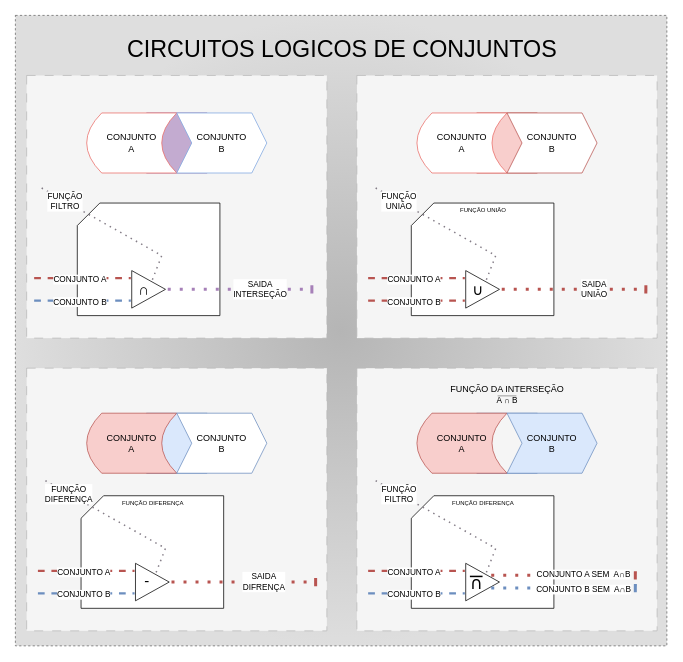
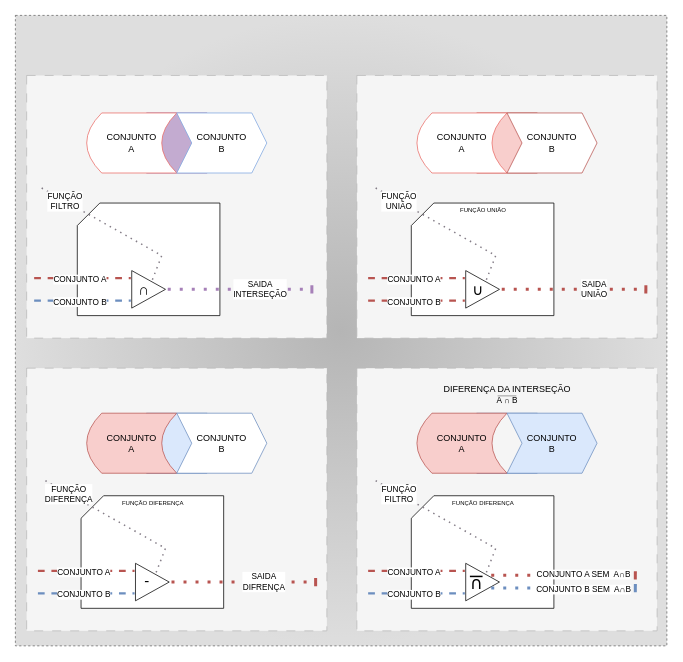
  <mxCell id="0" />
  <mxCell id="1" parent="0" />
  <mxCell id="2" value="" style="rounded=0;whiteSpace=wrap;html=1;dashed=1;fillColor=#B5B5B5;strokeColor=#666666;gradientColor=#DEDEDE;gradientDirection=radial;" vertex="1" parent="1"><mxGeometry width="868" height="840" as="geometry" x="20" y="20" /></mxCell>
- <mxCell id="3" value="CIRCUITOS LOGICOS DE CONJUNTOS" style="text;html=1;align=center;verticalAlign=middle;resizable=0;points=[];autosize=1;strokeColor=none;fillColor=none;fontSize=31;" vertex="1" parent="1"><mxGeometry x="160" y="40" width="590" height="50" as="geometry" /></mxCell>
  <mxCell id="4" value="" style="rounded=0;whiteSpace=wrap;html=1;fillColor=#f5f5f5;dashed=1;dashPattern=12 12;fontColor=#333333;strokeColor=#B8B8B8;" vertex="1" parent="1"><mxGeometry x="35" y="100" width="400" height="350" as="geometry" /></mxCell>
  <mxCell id="5" value="" style="whiteSpace=wrap;html=1;aspect=fixed;fillColor=#C3ABD0;strokeColor=#9673a6;" vertex="1" parent="1"><mxGeometry x="195" y="150" width="80" height="80" as="geometry" /></mxCell>
  <mxCell id="6" value="CONJUNTO&lt;br&gt;A" style="shape=dataStorage;whiteSpace=wrap;html=1;fixedSize=1;strokeColor=#EA6B66;" vertex="1" parent="1"><mxGeometry x="115" y="150" width="120" height="80" as="geometry" /></mxCell>
  <mxCell id="7" value="CONJUNTO&lt;br&gt;B" style="shape=step;perimeter=stepPerimeter;whiteSpace=wrap;html=1;fixedSize=1;strokeColor=#7EA6E0;" vertex="1" parent="1"><mxGeometry x="235" y="150" width="120" height="80" as="geometry" /></mxCell>
  <mxCell id="8" value="" style="shape=card;whiteSpace=wrap;html=1;" vertex="1" parent="1"><mxGeometry x="102.5" y="270" width="190" height="150" as="geometry" /></mxCell>
  <mxCell id="9" value="" style="endArrow=none;dashed=1;html=1;rounded=0;fillColor=#f8cecc;strokeColor=#b85450;strokeWidth=3;" edge="1" parent="1"><mxGeometry width="50" height="50" relative="1" as="geometry"><mxPoint x="45" y="370" as="sourcePoint" /><mxPoint x="173.8" y="370" as="targetPoint" /></mxGeometry></mxCell>
  <mxCell id="10" value="CONJUNTO A" style="edgeLabel;html=1;align=center;verticalAlign=middle;resizable=0;points=[];labelBackgroundColor=default;" vertex="1" connectable="0" parent="9"><mxGeometry x="-0.429" y="-1" relative="1" as="geometry"><mxPoint x="23" as="offset" /></mxGeometry></mxCell>
  <mxCell id="11" value="" style="endArrow=none;dashed=1;html=1;rounded=0;fillColor=#dae8fc;strokeColor=#6c8ebf;strokeWidth=3;" edge="1" parent="1"><mxGeometry width="50" height="50" relative="1" as="geometry"><mxPoint x="45" y="400" as="sourcePoint" /><mxPoint x="173.8" y="400" as="targetPoint" /></mxGeometry></mxCell>
  <mxCell id="12" value="CONJUNTO B" style="edgeLabel;html=1;align=center;verticalAlign=middle;resizable=0;points=[];labelBackgroundColor=default;" vertex="1" connectable="0" parent="11"><mxGeometry x="-0.429" y="-1" relative="1" as="geometry"><mxPoint x="23" as="offset" /></mxGeometry></mxCell>
  <mxCell id="13" value="" style="triangle;whiteSpace=wrap;html=1;" vertex="1" parent="1"><mxGeometry x="175" y="360" width="45" height="50" as="geometry" /></mxCell>
  <mxCell id="14" value="" style="endArrow=none;dashed=1;html=1;dashPattern=1 3;strokeWidth=2;rounded=0;strokeColor=#847D87;" edge="1" parent="1" target="13"><mxGeometry width="50" height="50" relative="1" as="geometry"><mxPoint x="55" y="250" as="sourcePoint" /><mxPoint x="145" y="320" as="targetPoint" /><Array as="points"><mxPoint x="215" y="340" /></Array></mxGeometry></mxCell>
  <mxCell id="15" value="FUNÇÃO&lt;br&gt;FILTRO" style="edgeLabel;html=1;align=center;verticalAlign=middle;resizable=0;points=[];labelBackgroundColor=default;" vertex="1" connectable="0" parent="14"><mxGeometry x="-0.895" y="1" relative="1" as="geometry"><mxPoint x="20" y="12" as="offset" /></mxGeometry></mxCell>
  <mxCell id="16" value="" style="endArrow=baseDash;dashed=1;html=1;dashPattern=1 3;strokeWidth=4;rounded=0;endFill=0;strokeColor=#A680B8;" edge="1" parent="1"><mxGeometry width="50" height="50" relative="1" as="geometry"><mxPoint x="223" y="384.8" as="sourcePoint" /><mxPoint x="415" y="385" as="targetPoint" /></mxGeometry></mxCell>
  <mxCell id="17" value="SAIDA&lt;br&gt;INTERSEÇÃO" style="edgeLabel;html=1;align=center;verticalAlign=middle;resizable=0;points=[];labelBackgroundColor=default;spacing=16;" vertex="1" connectable="0" parent="16"><mxGeometry x="0.47" y="1" relative="1" as="geometry"><mxPoint x="-19" y="1" as="offset" /></mxGeometry></mxCell>
  <mxCell id="18" value="" style="rounded=0;whiteSpace=wrap;html=1;fillColor=#f5f5f5;dashed=1;dashPattern=12 12;fontColor=#333333;strokeColor=#B8B8B8;" vertex="1" parent="1"><mxGeometry x="475" y="100" width="400" height="350" as="geometry" /></mxCell>
  <mxCell id="19" value="" style="whiteSpace=wrap;html=1;aspect=fixed;fillColor=#f8cecc;strokeColor=#b85450;" vertex="1" parent="1"><mxGeometry x="635" y="150" width="80" height="80" as="geometry" /></mxCell>
  <mxCell id="20" value="CONJUNTO&lt;br&gt;A" style="shape=dataStorage;whiteSpace=wrap;html=1;fixedSize=1;strokeColor=#EA6B66;" vertex="1" parent="1"><mxGeometry x="555" y="150" width="120" height="80" as="geometry" /></mxCell>
  <mxCell id="21" value="CONJUNTO&lt;br&gt;B" style="shape=step;perimeter=stepPerimeter;whiteSpace=wrap;html=1;fixedSize=1;strokeColor=#b85450;fillColor=default;" vertex="1" parent="1"><mxGeometry x="675" y="150" width="120" height="80" as="geometry" /></mxCell>
  <mxCell id="22" value="" style="shape=card;whiteSpace=wrap;html=1;" vertex="1" parent="1"><mxGeometry x="547.5" y="270" width="190" height="150" as="geometry" /></mxCell>
  <mxCell id="23" value="" style="endArrow=none;dashed=1;html=1;rounded=0;fillColor=#f8cecc;strokeColor=#b85450;strokeWidth=3;" edge="1" parent="1"><mxGeometry width="50" height="50" relative="1" as="geometry"><mxPoint x="490" y="370" as="sourcePoint" /><mxPoint x="618.8" y="370" as="targetPoint" /></mxGeometry></mxCell>
  <mxCell id="24" value="CONJUNTO A" style="edgeLabel;html=1;align=center;verticalAlign=middle;resizable=0;points=[];labelBackgroundColor=default;" vertex="1" connectable="0" parent="23"><mxGeometry x="-0.429" y="-1" relative="1" as="geometry"><mxPoint x="23" as="offset" /></mxGeometry></mxCell>
  <mxCell id="25" value="" style="endArrow=none;dashed=1;html=1;rounded=0;fillColor=#f8cecc;strokeColor=#b85450;strokeWidth=3;" edge="1" parent="1"><mxGeometry width="50" height="50" relative="1" as="geometry"><mxPoint x="490" y="400" as="sourcePoint" /><mxPoint x="618.8" y="400" as="targetPoint" /></mxGeometry></mxCell>
  <mxCell id="26" value="CONJUNTO B" style="edgeLabel;html=1;align=center;verticalAlign=middle;resizable=0;points=[];labelBackgroundColor=default;" vertex="1" connectable="0" parent="25"><mxGeometry x="-0.429" y="-1" relative="1" as="geometry"><mxPoint x="23" as="offset" /></mxGeometry></mxCell>
  <mxCell id="27" value="" style="triangle;whiteSpace=wrap;html=1;" vertex="1" parent="1"><mxGeometry x="620" y="360" width="45" height="50" as="geometry" /></mxCell>
  <mxCell id="28" value="" style="endArrow=none;dashed=1;html=1;dashPattern=1 3;strokeWidth=2;rounded=0;strokeColor=#847D87;" edge="1" parent="1" target="27"><mxGeometry width="50" height="50" relative="1" as="geometry"><mxPoint x="500" y="250" as="sourcePoint" /><mxPoint x="590" y="320" as="targetPoint" /><Array as="points"><mxPoint x="660" y="340" /></Array></mxGeometry></mxCell>
  <mxCell id="29" value="FUNÇÃO&lt;br&gt;UNIÃO" style="edgeLabel;html=1;align=center;verticalAlign=middle;resizable=0;points=[];labelBackgroundColor=default;" vertex="1" connectable="0" parent="28"><mxGeometry x="-0.895" y="1" relative="1" as="geometry"><mxPoint x="20" y="12" as="offset" /></mxGeometry></mxCell>
  <mxCell id="30" value="" style="endArrow=baseDash;dashed=1;html=1;dashPattern=1 3;strokeWidth=4;rounded=0;endFill=0;strokeColor=#b85450;fillColor=#f8cecc;" edge="1" parent="1"><mxGeometry width="50" height="50" relative="1" as="geometry"><mxPoint x="668" y="384.8" as="sourcePoint" /><mxPoint x="860" y="385" as="targetPoint" /></mxGeometry></mxCell>
  <mxCell id="31" value="SAIDA&lt;br&gt;UNIÃO" style="edgeLabel;html=1;align=center;verticalAlign=middle;resizable=0;points=[];labelBackgroundColor=default;spacing=16;" vertex="1" connectable="0" parent="30"><mxGeometry x="0.47" y="1" relative="1" as="geometry"><mxPoint x="-19" y="1" as="offset" /></mxGeometry></mxCell>
  <mxCell id="32" value="FUNÇÃO UNIÃO" style="text;html=1;align=center;verticalAlign=middle;resizable=0;points=[];autosize=1;strokeColor=none;fillColor=none;fontSize=8;" vertex="1" parent="1"><mxGeometry x="602.5" y="270" width="80" height="20" as="geometry" /></mxCell>
  <mxCell id="33" value="" style="rounded=0;whiteSpace=wrap;html=1;fillColor=#f5f5f5;dashed=1;dashPattern=12 12;fontColor=#333333;strokeColor=#B8B8B8;" vertex="1" parent="1"><mxGeometry x="35" y="490" width="400" height="350" as="geometry" /></mxCell>
  <mxCell id="34" value="" style="whiteSpace=wrap;html=1;aspect=fixed;fillColor=#dae8fc;strokeColor=#6c8ebf;" vertex="1" parent="1"><mxGeometry x="195" y="550" width="80" height="80" as="geometry" /></mxCell>
  <mxCell id="35" value="CONJUNTO&lt;br&gt;A" style="shape=dataStorage;whiteSpace=wrap;html=1;fixedSize=1;strokeColor=#b85450;fillColor=#f8cecc;" vertex="1" parent="1"><mxGeometry x="115" y="550" width="120" height="80" as="geometry" /></mxCell>
  <mxCell id="36" value="CONJUNTO&lt;br&gt;B" style="shape=step;perimeter=stepPerimeter;whiteSpace=wrap;html=1;fixedSize=1;strokeColor=#6c8ebf;fillColor=default;" vertex="1" parent="1"><mxGeometry x="235" y="550" width="120" height="80" as="geometry" /></mxCell>
  <mxCell id="37" value="" style="shape=card;whiteSpace=wrap;html=1;" vertex="1" parent="1"><mxGeometry x="107.5" y="660" width="190" height="150" as="geometry" /></mxCell>
  <mxCell id="38" value="" style="endArrow=none;dashed=1;html=1;rounded=0;fillColor=#f8cecc;strokeColor=#b85450;strokeWidth=3;" edge="1" parent="1"><mxGeometry width="50" height="50" relative="1" as="geometry"><mxPoint x="50" y="760" as="sourcePoint" /><mxPoint x="178.8" y="760" as="targetPoint" /></mxGeometry></mxCell>
  <mxCell id="39" value="CONJUNTO A" style="edgeLabel;html=1;align=center;verticalAlign=middle;resizable=0;points=[];labelBackgroundColor=default;" vertex="1" connectable="0" parent="38"><mxGeometry x="-0.429" y="-1" relative="1" as="geometry"><mxPoint x="23" as="offset" /></mxGeometry></mxCell>
  <mxCell id="40" value="" style="endArrow=none;dashed=1;html=1;rounded=0;fillColor=#dae8fc;strokeColor=#6c8ebf;strokeWidth=3;" edge="1" parent="1"><mxGeometry width="50" height="50" relative="1" as="geometry"><mxPoint x="50" y="790" as="sourcePoint" /><mxPoint x="178.8" y="790" as="targetPoint" /></mxGeometry></mxCell>
  <mxCell id="41" value="CONJUNTO B" style="edgeLabel;html=1;align=center;verticalAlign=middle;resizable=0;points=[];labelBackgroundColor=default;" vertex="1" connectable="0" parent="40"><mxGeometry x="-0.429" y="-1" relative="1" as="geometry"><mxPoint x="23" as="offset" /></mxGeometry></mxCell>
  <mxCell id="42" value="" style="triangle;whiteSpace=wrap;html=1;" vertex="1" parent="1"><mxGeometry x="180" y="750" width="45" height="50" as="geometry" /></mxCell>
  <mxCell id="43" value="" style="endArrow=none;dashed=1;html=1;dashPattern=1 3;strokeWidth=2;rounded=0;strokeColor=#847D87;" edge="1" parent="1" target="42"><mxGeometry width="50" height="50" relative="1" as="geometry"><mxPoint x="60" y="640" as="sourcePoint" /><mxPoint x="150" y="710" as="targetPoint" /><Array as="points"><mxPoint x="220" y="730" /></Array></mxGeometry></mxCell>
  <mxCell id="44" value="FUNÇÃO&lt;br&gt;DIFERENÇA" style="edgeLabel;html=1;align=center;verticalAlign=middle;resizable=0;points=[];labelBackgroundColor=default;" vertex="1" connectable="0" parent="43"><mxGeometry x="-0.895" y="1" relative="1" as="geometry"><mxPoint x="20" y="12" as="offset" /></mxGeometry></mxCell>
  <mxCell id="45" value="" style="endArrow=baseDash;dashed=1;html=1;dashPattern=1 3;strokeWidth=4;rounded=0;endFill=0;strokeColor=#b85450;fillColor=#f8cecc;" edge="1" parent="1"><mxGeometry width="50" height="50" relative="1" as="geometry"><mxPoint x="228" y="774.8" as="sourcePoint" /><mxPoint x="420" y="775" as="targetPoint" /></mxGeometry></mxCell>
  <mxCell id="46" value="SAIDA&lt;br&gt;DIFRENÇA" style="edgeLabel;html=1;align=center;verticalAlign=middle;resizable=0;points=[];labelBackgroundColor=default;spacing=16;" vertex="1" connectable="0" parent="45"><mxGeometry x="0.47" y="1" relative="1" as="geometry"><mxPoint x="-19" y="1" as="offset" /></mxGeometry></mxCell>
  <mxCell id="47" value="FUNÇÃO DIFERENÇA" style="text;html=1;align=center;verticalAlign=middle;resizable=0;points=[];autosize=1;strokeColor=none;fillColor=none;fontSize=8;" vertex="1" parent="1"><mxGeometry x="147.5" y="660" width="110" height="20" as="geometry" /></mxCell>
  <mxCell id="48" value="" style="rounded=0;whiteSpace=wrap;html=1;fillColor=#f5f5f5;dashed=1;dashPattern=12 12;fontColor=#333333;strokeColor=#B8B8B8;" vertex="1" parent="1"><mxGeometry x="475" y="490" width="400" height="350" as="geometry" /></mxCell>
  <mxCell id="49" value="" style="whiteSpace=wrap;html=1;aspect=fixed;fillColor=none;strokeColor=#6c8ebf;" vertex="1" parent="1"><mxGeometry x="635" y="550" width="80" height="80" as="geometry" /></mxCell>
  <mxCell id="50" value="CONJUNTO&lt;br&gt;A" style="shape=dataStorage;whiteSpace=wrap;html=1;fixedSize=1;strokeColor=#b85450;fillColor=#f8cecc;" vertex="1" parent="1"><mxGeometry x="555" y="550" width="120" height="80" as="geometry" /></mxCell>
  <mxCell id="51" value="CONJUNTO&lt;br&gt;B" style="shape=step;perimeter=stepPerimeter;whiteSpace=wrap;html=1;fixedSize=1;strokeColor=#6c8ebf;fillColor=#dae8fc;" vertex="1" parent="1"><mxGeometry x="675" y="550" width="120" height="80" as="geometry" /></mxCell>
- <mxCell id="52" value="&lt;font style=&quot;&quot;&gt;FUNÇÃO DA INTERSEÇÃO&lt;br&gt;&lt;div style=&quot;&quot;&gt;&lt;span style=&quot;background-color: initial;&quot;&gt;&lt;span style=&quot;font-size: 11px;&quot;&gt;A ∩&lt;/span&gt;&lt;font style=&quot;font-size: 10px;&quot;&gt; &lt;/font&gt;&lt;span style=&quot;font-size: 11px;&quot;&gt;B&lt;/span&gt;&lt;/span&gt;&lt;/div&gt;&lt;/font&gt;" style="text;html=1;align=center;verticalAlign=middle;resizable=0;points=[];autosize=1;strokeColor=none;fillColor=none;" vertex="1" parent="1"><mxGeometry x="580" y="505" width="190" height="40" as="geometry" /></mxCell>
+ <mxCell id="52" value="&lt;font style=&quot;&quot;&gt;DIFERENÇA DA INTERSEÇÃO&lt;br&gt;&lt;div style=&quot;&quot;&gt;&lt;span style=&quot;background-color: initial;&quot;&gt;&lt;span style=&quot;font-size: 11px;&quot;&gt;A ∩&lt;/span&gt;&lt;font style=&quot;font-size: 10px;&quot;&gt; &lt;/font&gt;&lt;span style=&quot;font-size: 11px;&quot;&gt;B&lt;/span&gt;&lt;/span&gt;&lt;/div&gt;&lt;/font&gt;" style="text;html=1;align=center;verticalAlign=middle;resizable=0;points=[];autosize=1;strokeColor=none;fillColor=none;" vertex="1" parent="1"><mxGeometry x="580" y="505" width="190" height="40" as="geometry" /></mxCell>
  <mxCell id="53" value="" style="shape=card;whiteSpace=wrap;html=1;" vertex="1" parent="1"><mxGeometry x="547.5" y="660" width="190" height="150" as="geometry" /></mxCell>
  <mxCell id="54" value="" style="endArrow=none;dashed=1;html=1;rounded=0;fillColor=#f8cecc;strokeColor=#b85450;strokeWidth=3;" edge="1" parent="1"><mxGeometry width="50" height="50" relative="1" as="geometry"><mxPoint x="490" y="760" as="sourcePoint" /><mxPoint x="618.8" y="760" as="targetPoint" /></mxGeometry></mxCell>
  <mxCell id="55" value="CONJUNTO A" style="edgeLabel;html=1;align=center;verticalAlign=middle;resizable=0;points=[];labelBackgroundColor=default;" vertex="1" connectable="0" parent="54"><mxGeometry x="-0.429" y="-1" relative="1" as="geometry"><mxPoint x="23" as="offset" /></mxGeometry></mxCell>
  <mxCell id="56" value="" style="endArrow=none;dashed=1;html=1;rounded=0;fillColor=#dae8fc;strokeColor=#6c8ebf;strokeWidth=3;" edge="1" parent="1"><mxGeometry width="50" height="50" relative="1" as="geometry"><mxPoint x="490" y="790" as="sourcePoint" /><mxPoint x="618.8" y="790" as="targetPoint" /></mxGeometry></mxCell>
  <mxCell id="57" value="CONJUNTO B" style="edgeLabel;html=1;align=center;verticalAlign=middle;resizable=0;points=[];labelBackgroundColor=default;" vertex="1" connectable="0" parent="56"><mxGeometry x="-0.429" y="-1" relative="1" as="geometry"><mxPoint x="23" as="offset" /></mxGeometry></mxCell>
  <mxCell id="58" value="" style="triangle;whiteSpace=wrap;html=1;" vertex="1" parent="1"><mxGeometry x="620" y="750" width="45" height="50" as="geometry" /></mxCell>
  <mxCell id="59" value="" style="endArrow=none;dashed=1;html=1;dashPattern=1 3;strokeWidth=2;rounded=0;strokeColor=#847D87;" edge="1" parent="1" target="58"><mxGeometry width="50" height="50" relative="1" as="geometry"><mxPoint x="500" y="640" as="sourcePoint" /><mxPoint x="590" y="710" as="targetPoint" /><Array as="points"><mxPoint x="660" y="730" /></Array></mxGeometry></mxCell>
  <mxCell id="60" value="FUNÇÃO&lt;br&gt;FILTRO" style="edgeLabel;html=1;align=center;verticalAlign=middle;resizable=0;points=[];labelBackgroundColor=default;" vertex="1" connectable="0" parent="59"><mxGeometry x="-0.895" y="1" relative="1" as="geometry"><mxPoint x="20" y="12" as="offset" /></mxGeometry></mxCell>
  <mxCell id="61" value="∪" style="text;html=1;align=center;verticalAlign=middle;resizable=0;points=[];autosize=1;strokeColor=none;fillColor=none;rotation=-180;fontSize=23;fontStyle=4" vertex="1" parent="1"><mxGeometry x="615" y="759" width="40" height="40" as="geometry" /></mxCell>
  <mxCell id="62" value="" style="endArrow=baseDash;dashed=1;html=1;dashPattern=1 3;strokeWidth=4;rounded=0;endFill=0;strokeColor=#b85450;fillColor=#f8cecc;" edge="1" parent="1"><mxGeometry width="50" height="50" relative="1" as="geometry"><mxPoint x="654" y="765.8" as="sourcePoint" /><mxPoint x="846" y="766" as="targetPoint" /></mxGeometry></mxCell>
  <mxCell id="63" value="CONJUNTO A SEM&amp;nbsp; A∩B" style="edgeLabel;html=1;align=center;verticalAlign=middle;resizable=0;points=[];labelBackgroundColor=default;spacing=16;" vertex="1" connectable="0" parent="62"><mxGeometry x="0.47" y="1" relative="1" as="geometry"><mxPoint x="-19" as="offset" /></mxGeometry></mxCell>
  <mxCell id="64" value="FUNÇÃO DIFERENÇA" style="text;html=1;align=center;verticalAlign=middle;resizable=0;points=[];autosize=1;strokeColor=none;fillColor=none;fontSize=8;" vertex="1" parent="1"><mxGeometry x="587.5" y="660" width="110" height="20" as="geometry" /></mxCell>
  <mxCell id="65" value="" style="endArrow=baseDash;dashed=1;html=1;dashPattern=1 3;strokeWidth=4;rounded=0;endFill=0;strokeColor=#6c8ebf;fillColor=#dae8fc;" edge="1" parent="1"><mxGeometry width="50" height="50" relative="1" as="geometry"><mxPoint x="654" y="783" as="sourcePoint" /><mxPoint x="846" y="783.2" as="targetPoint" /></mxGeometry></mxCell>
  <mxCell id="66" value="CONJUNTO B&amp;nbsp;SEM&amp;nbsp; A∩B" style="edgeLabel;html=1;align=center;verticalAlign=middle;resizable=0;points=[];labelBackgroundColor=default;spacing=16;" vertex="1" connectable="0" parent="65"><mxGeometry x="0.47" y="1" relative="1" as="geometry"><mxPoint x="-19" y="2" as="offset" /></mxGeometry></mxCell>
  <mxCell id="67" value="" style="endArrow=none;html=1;rounded=0;strokeWidth=0.5;" edge="1" parent="1"><mxGeometry width="50" height="50" relative="1" as="geometry"><mxPoint x="687.5" y="526.92" as="sourcePoint" /><mxPoint x="662.5" y="526.92" as="targetPoint" /></mxGeometry></mxCell>
  <mxCell id="68" value="∩" style="text;html=1;align=center;verticalAlign=middle;resizable=0;points=[];autosize=1;strokeColor=none;fillColor=none;fontSize=20;" vertex="1" parent="1"><mxGeometry x="171" y="365" width="40" height="40" as="geometry" /></mxCell>
  <mxCell id="69" value="∪" style="text;html=1;align=center;verticalAlign=middle;resizable=0;points=[];autosize=1;strokeColor=none;fillColor=none;fontSize=20;" vertex="1" parent="1"><mxGeometry x="616" y="365" width="40" height="40" as="geometry" /></mxCell>
  <mxCell id="70" value="-" style="text;html=1;align=center;verticalAlign=middle;resizable=0;points=[];autosize=1;strokeColor=none;fillColor=none;fontSize=20;" vertex="1" parent="1"><mxGeometry x="180" y="753" width="30" height="40" as="geometry" /></mxCell>
